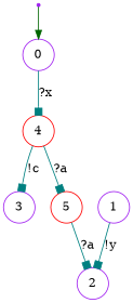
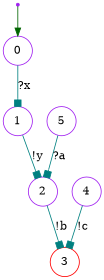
  digraph {
    node [color=purple shape=circle]
    edge [arrowhead=box color=teal]
    ENTRY [shape=point]
    0
    1
    2
-   3
-   4 [color=red]
-   5 [color=red]
+   3 [color=red]
+   4
+   5
    ENTRY -> 0 [arrowhead=normal color=darkgreen]
-   0 -> 4 [label="?x"]
+   0 -> 1 [label="?x"]
    1 -> 2 [label="!y"]
+   2 -> 3 [label="!b"]
    4 -> 3 [label="!c"]
-   4 -> 5 [label="?a"]
    5 -> 2 [label="?a"]
  }
